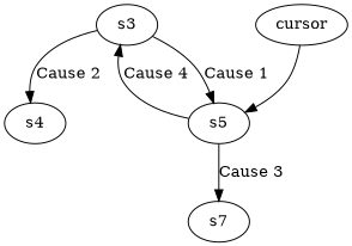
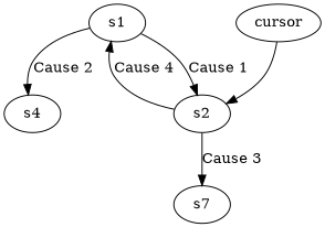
  digraph {
-   s1 [label=s3]
-   s2 [label=s5]
+   s1
+   s2
    s4
    n4 [label=s7]
    cursor
    s1 -> s2 [label="Cause 1"]
    s1 -> s4 [label="Cause 2"]
    s2 -> s1 [label="Cause 4"]
    s2 -> n4 [label="Cause 3"]
    cursor -> s2
  }
